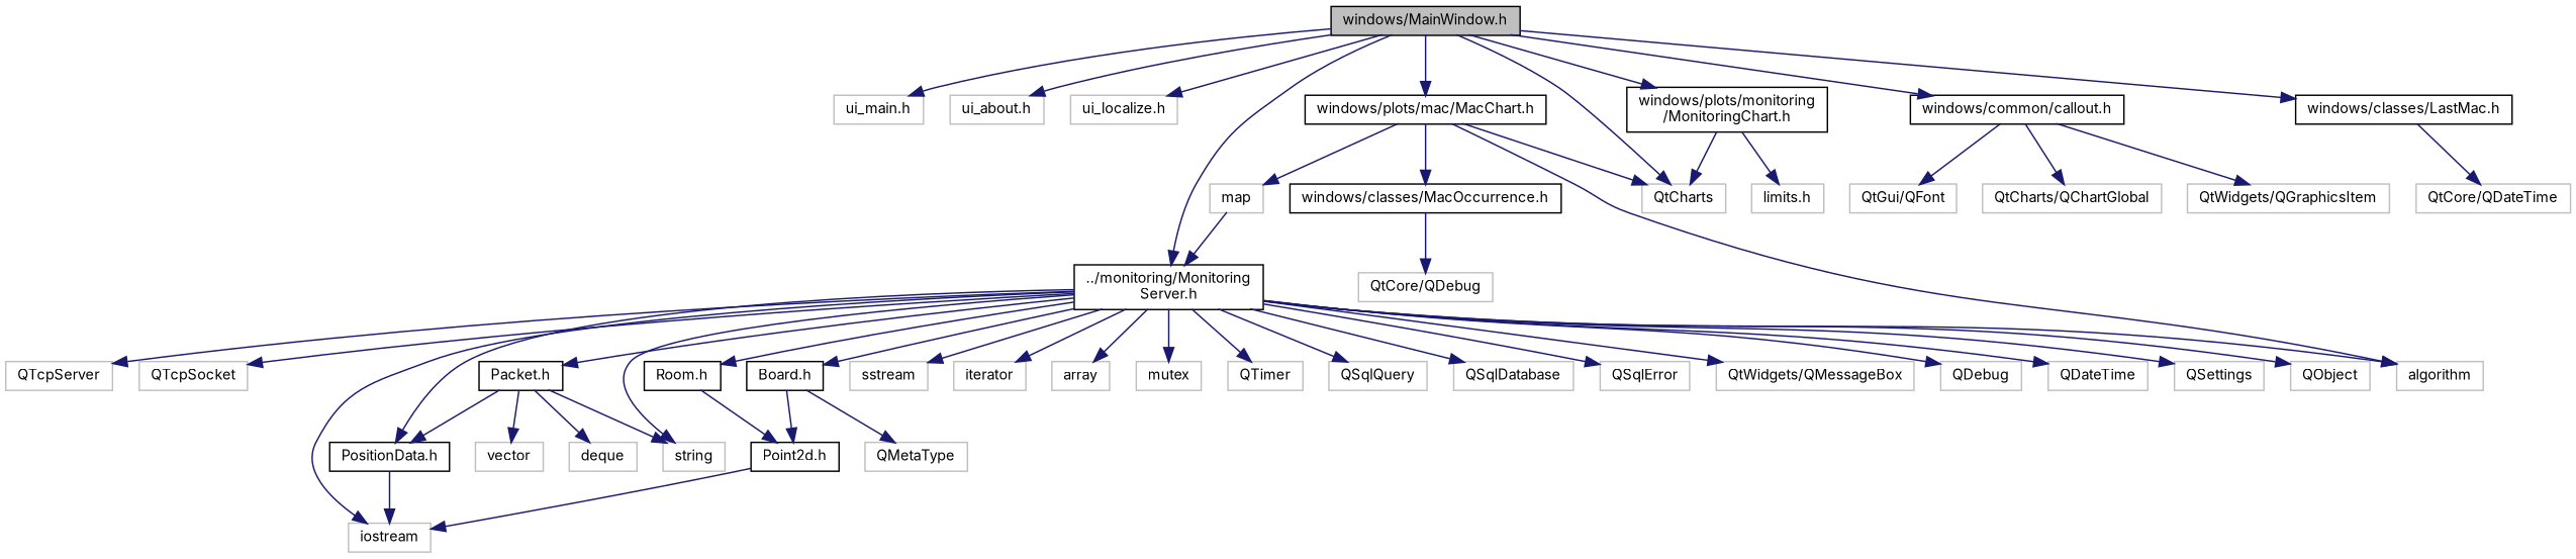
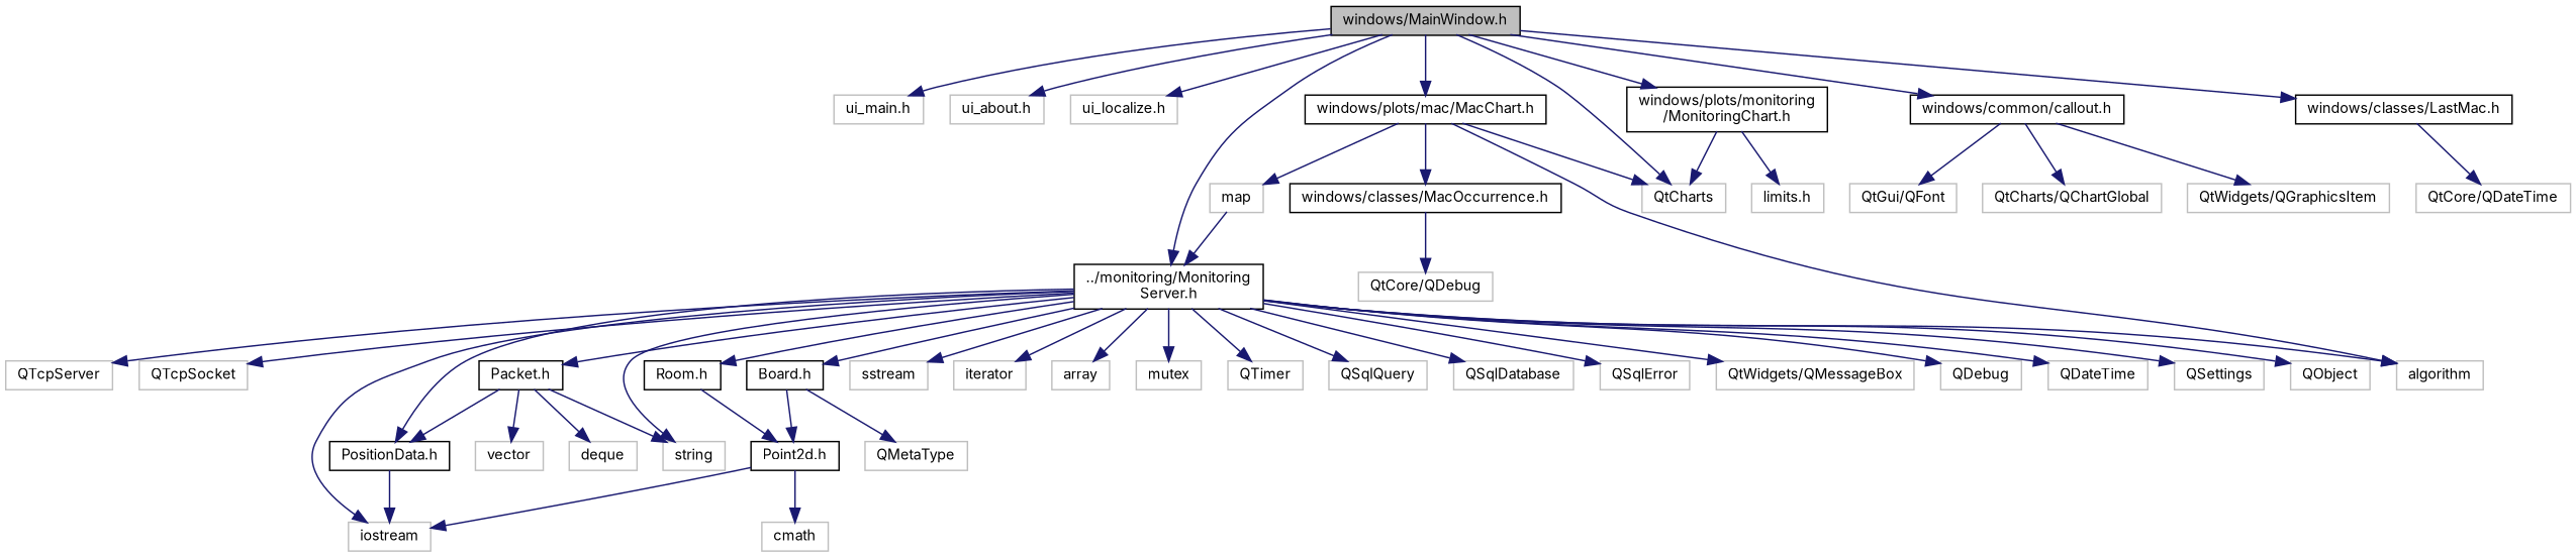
  digraph {
    fontname=Inter
    node [color=grey75 fillcolor=white fontname=Inter fontsize=10 shape=record style=filled]
    edge [color=midnightblue fontname=Inter fontsize=10 labelfontname=Helvetica labelfontsize=10 style=solid]
    n1 [color=black fillcolor=grey75 fontcolor=black height=0.2 label="windows/MainWindow.h" width=0.4]
    n2 [height=0.2 label="ui_main.h" width=0.4]
    n3 [height=0.2 label="ui_about.h" width=0.4]
    n4 [height=0.2 label="ui_localize.h" width=0.4]
    n5 [color=black height=0.2 label="../monitoring/Monitoring\lServer.h" width=0.4]
    n6 [color=black height=0.2 label="windows/common/callout.h" width=0.4]
    n7 [height=0.2 label=QtCharts width=0.4]
    n8 [color=black height=0.2 label="windows/plots/monitoring\l/MonitoringChart.h" width=0.4]
    n9 [color=black height=0.2 label="windows/plots/mac/MacChart.h" width=0.4]
    n10 [color=black height=0.2 label="windows/classes/LastMac.h" width=0.4]
    n11 [height=0.2 label=QObject width=0.4]
    n12 [height=0.2 label=QTcpServer width=0.4]
    n13 [height=0.2 label=QTcpSocket width=0.4]
    n14 [height=0.2 label=iostream width=0.4]
    n15 [height=0.2 label=string width=0.4]
    n16 [height=0.2 label=sstream width=0.4]
    n17 [height=0.2 label=algorithm width=0.4]
    n18 [height=0.2 label=iterator width=0.4]
    n19 [height=0.2 label=array width=0.4]
    n20 [color=black height=0.2 label="Packet.h" width=0.4]
    n21 [color=black height=0.2 label="PositionData.h" width=0.4]
    n22 [color=black height=0.2 label="Board.h" width=0.4]
    n23 [color=black height=0.2 label="Room.h" width=0.4]
    n24 [height=0.2 label=mutex width=0.4]
    n25 [height=0.2 label=QTimer width=0.4]
    n26 [height=0.2 label=QSqlQuery width=0.4]
    n27 [height=0.2 label=QSqlDatabase width=0.4]
    n28 [height=0.2 label=QSqlError width=0.4]
    n29 [height=0.2 label="QtWidgets/QMessageBox" width=0.4]
    n30 [height=0.2 label=QDebug width=0.4]
    n31 [height=0.2 label=QDateTime width=0.4]
    n32 [height=0.2 label=QSettings width=0.4]
    n33 [height=0.2 label="QtCharts/QChartGlobal" width=0.4]
    n34 [height=0.2 label="QtWidgets/QGraphicsItem" width=0.4]
    n35 [height=0.2 label="QtGui/QFont" width=0.4]
    n36 [height=0.2 label="limits.h" width=0.4]
    n37 [height=0.2 label=map width=0.4]
    n38 [color=black height=0.2 label="windows/classes/MacOccurrence.h" width=0.4]
    n39 [height=0.2 label="QtCore/QDateTime" width=0.4]
    n40 [height=0.2 label=deque width=0.4]
    n41 [height=0.2 label=vector width=0.4]
    n42 [color=black height=0.2 label="Point2d.h" width=0.4]
    n43 [height=0.2 label=QMetaType width=0.4]
+   n44 [height=0.2 label=cmath width=0.4]
    n45 [height=0.2 label="QtCore/QDebug" width=0.4]
    n1 -> n2
    n1 -> n3
    n1 -> n4
    n1 -> n5
    n1 -> n6
    n1 -> n7
    n1 -> n8
    n1 -> n9
    n1 -> n10
    n5 -> n11
    n5 -> n12
    n5 -> n13
    n5 -> n14
    n5 -> n15
    n5 -> n16
    n5 -> n17
    n5 -> n18
    n5 -> n19
    n5 -> n20
    n5 -> n21
    n5 -> n22
    n5 -> n23
    n5 -> n24
    n5 -> n25
    n5 -> n26
    n5 -> n27
    n5 -> n28
    n5 -> n29
    n5 -> n30
    n5 -> n31
    n5 -> n32
    n6 -> n33
    n6 -> n34
    n6 -> n35
    n8 -> n7
    n8 -> n36
    n9 -> n7
    n9 -> n17
    n9 -> n37
    n9 -> n38
    n10 -> n39
    n20 -> n15
    n20 -> n21
    n20 -> n40
    n20 -> n41
    n21 -> n14
    n22 -> n42
    n22 -> n43
    n23 -> n42
    n37 -> n5
    n38 -> n45
    n42 -> n14
+   n42 -> n44
  }
